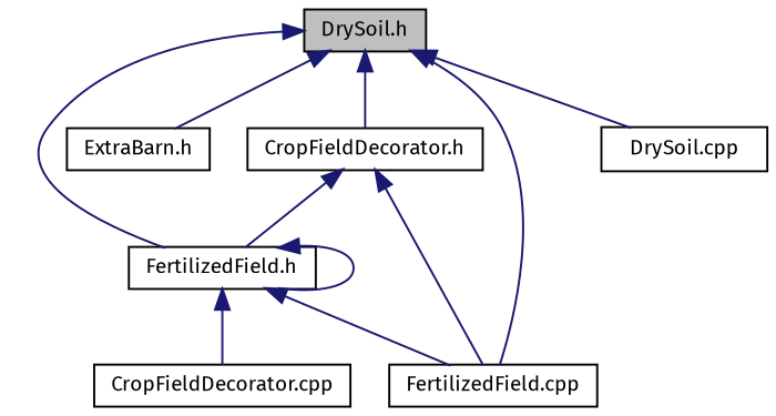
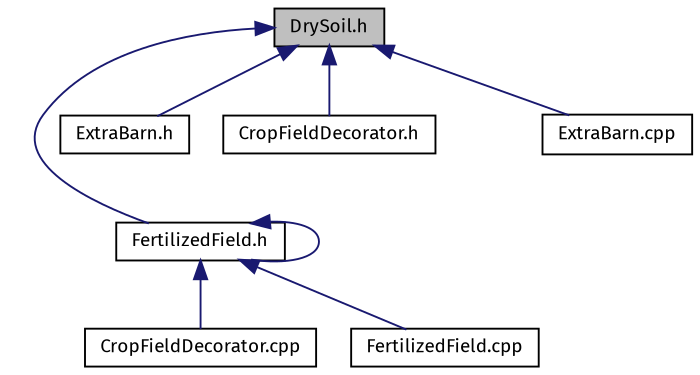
  digraph {
    fontname="Fira Sans"
    node [color=black fillcolor=white fontname="Fira Sans" fontsize=10 shape=record style=filled]
    edge [color=midnightblue dir=back fontname="Fira Sans" fontsize=10 labelfontname=Helvetica labelfontsize=10 style=solid]
    n1 [fillcolor=grey75 fontcolor=black height=0.2 label="DrySoil.h" width=0.4]
    n2 [height=0.2 label="CropFieldDecorator.h" width=0.4]
    n3 [height=0.2 label="ExtraBarn.h" width=0.4]
    n4 [height=0.2 label="FertilizedField.cpp" width=0.4]
    n5 [height=0.2 label="FertilizedField.h" width=0.4]
-   n6 [height=0.2 label="DrySoil.cpp" width=0.4]
+   n6 [height=0.2 label="ExtraBarn.cpp" width=0.4]
    n7 [height=0.2 label="CropFieldDecorator.cpp" width=0.4]
    n1 -> n2
    n1 -> n3
-   n1 -> n4
    n1 -> n5
    n1 -> n6
-   n2 -> n4
-   n2 -> n5
    n5 -> n4
    n5 -> n5
    n5 -> n7
  }
